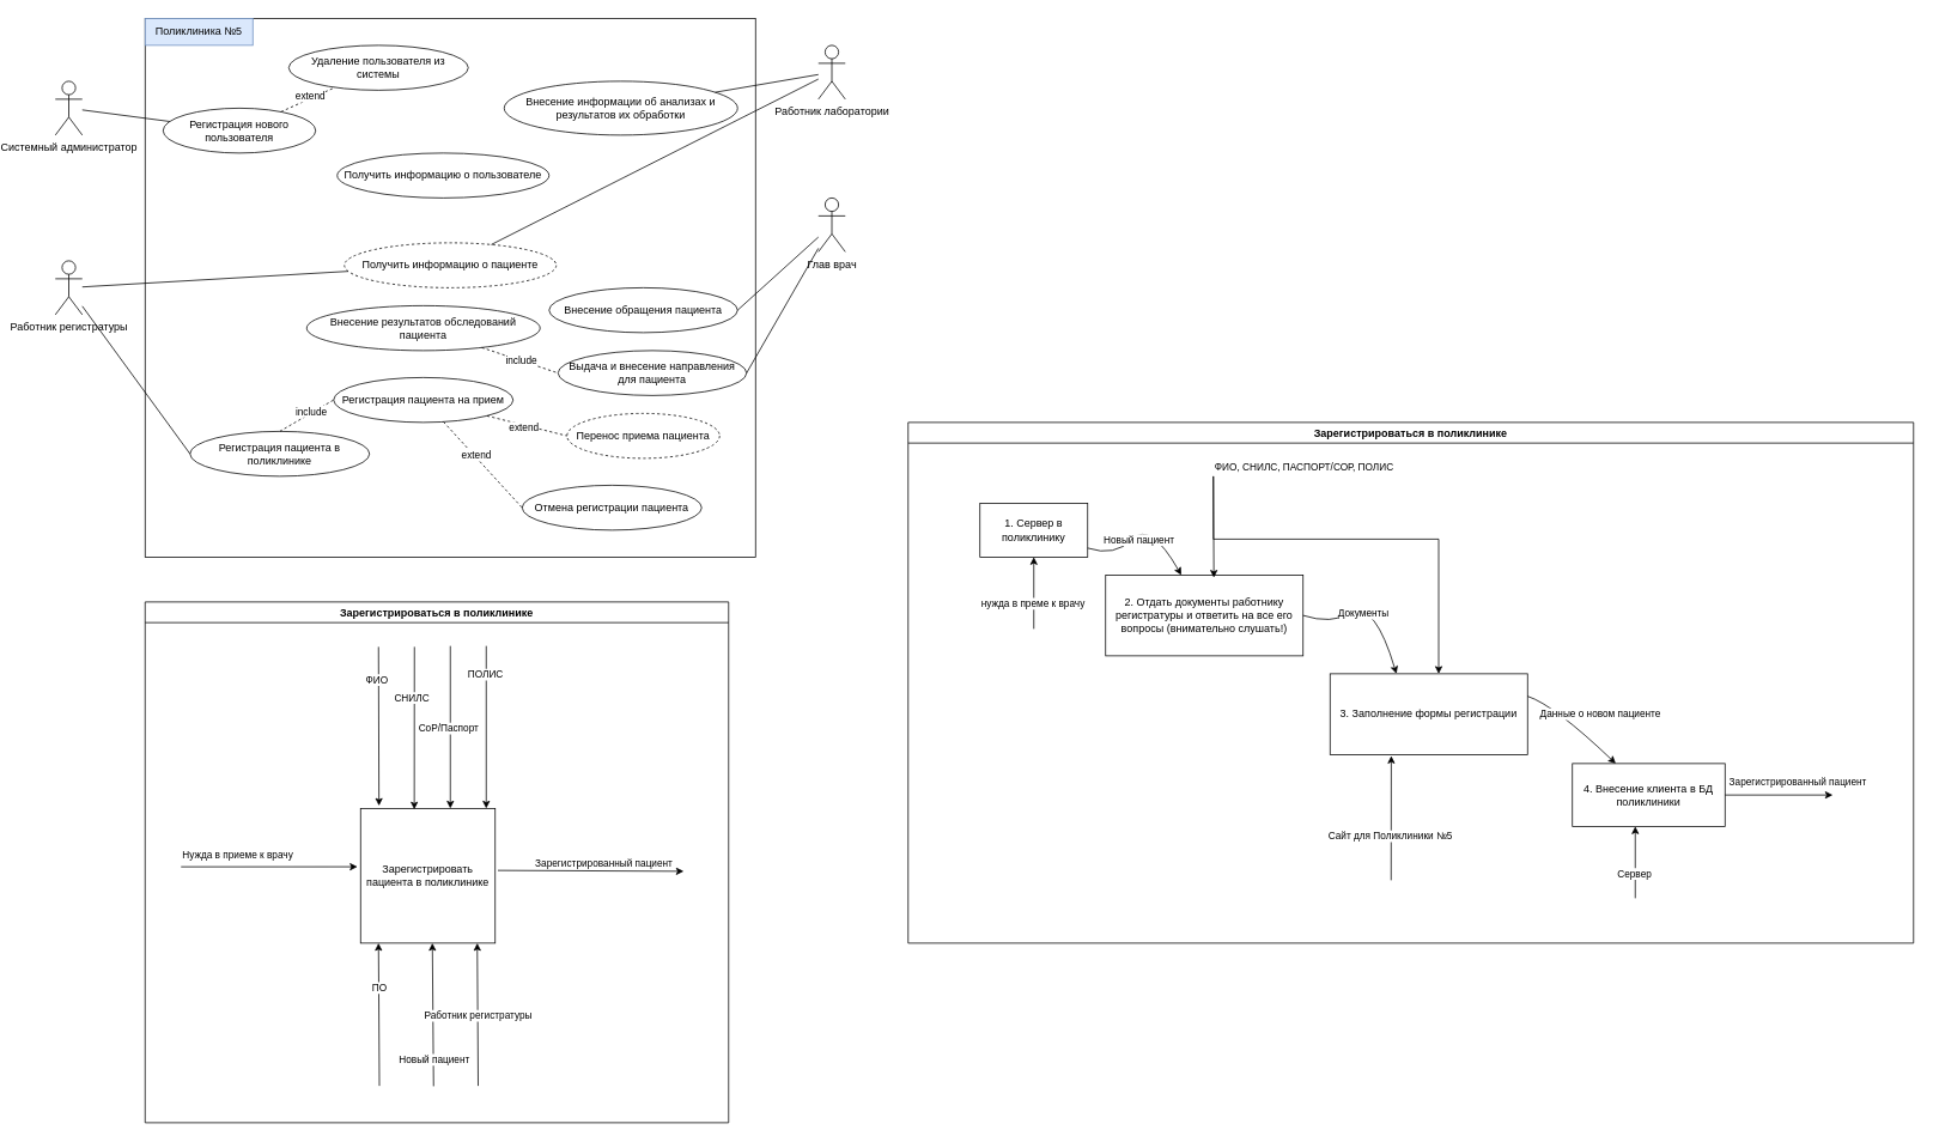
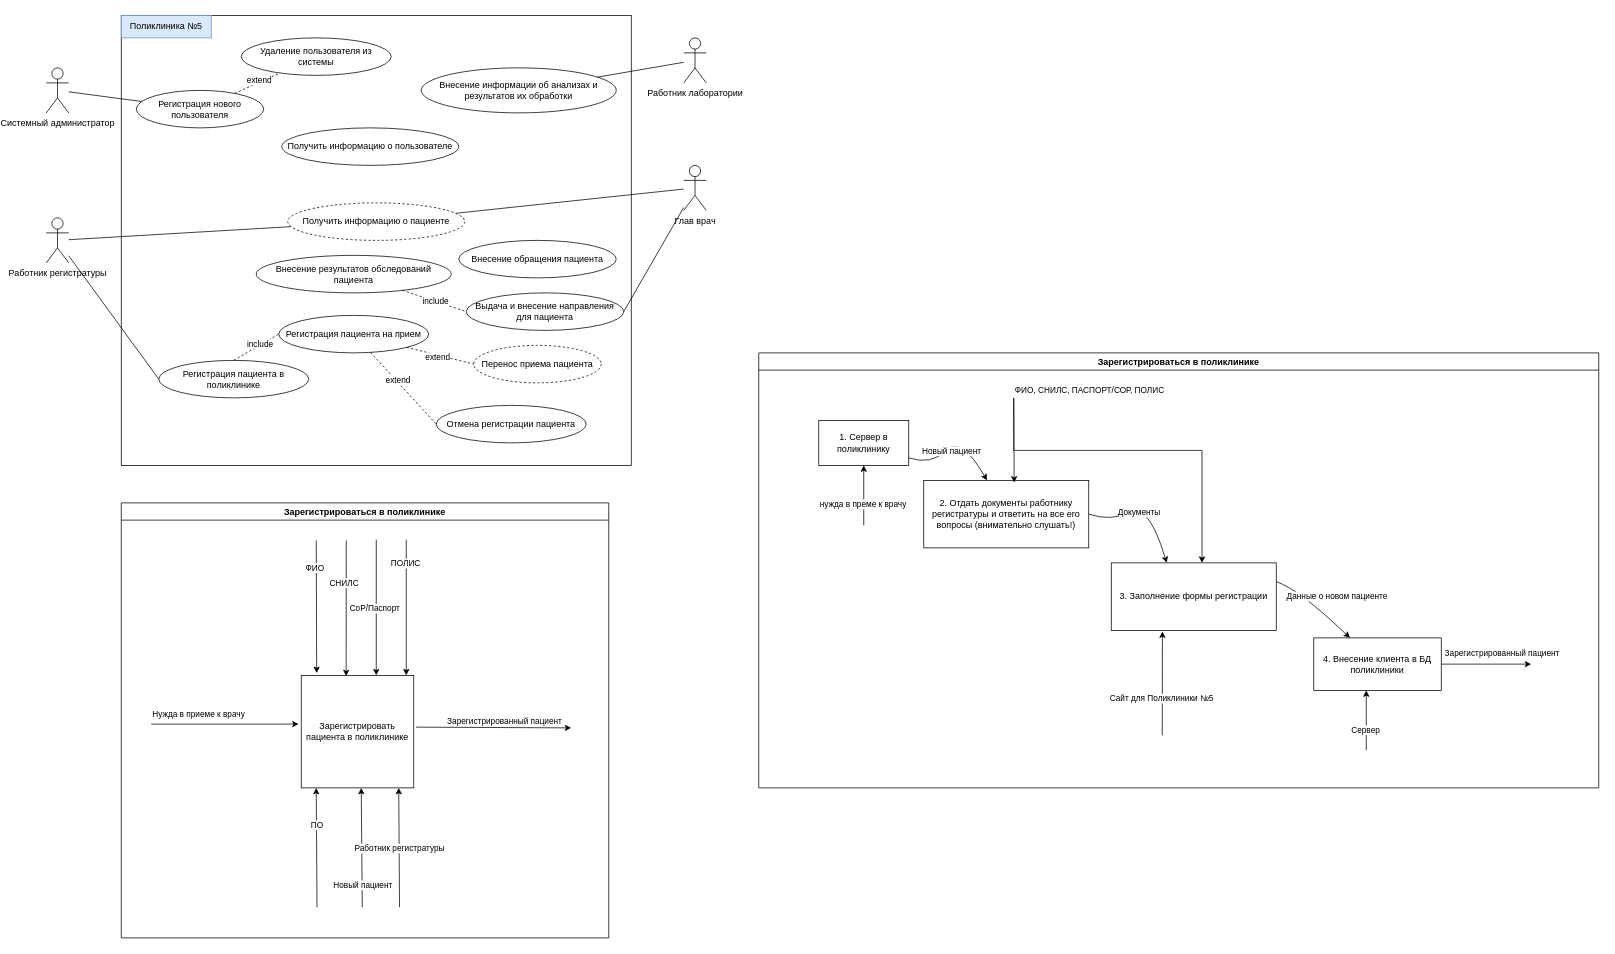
  <mxCell id="0" />
  <mxCell id="1" parent="0" />
  <mxCell id="2" value="" style="rounded=0;whiteSpace=wrap;html=1;" parent="1" vertex="1"><mxGeometry x="120" y="20" width="680" height="600" as="geometry" /></mxCell>
  <mxCell id="3" value="Поликлиника №5" style="text;html=1;align=center;verticalAlign=middle;whiteSpace=wrap;rounded=0;fillColor=#dae8fc;strokeColor=#6c8ebf;" parent="1" vertex="1"><mxGeometry x="120" y="20" width="120" height="30" as="geometry" /></mxCell>
  <mxCell id="4" value="Системный администратор" style="shape=umlActor;verticalLabelPosition=bottom;verticalAlign=top;html=1;outlineConnect=0;" parent="1" vertex="1"><mxGeometry x="20" y="90" width="30" height="60" as="geometry" /></mxCell>
  <mxCell id="5" value="Работник лаборатории" style="shape=umlActor;verticalLabelPosition=bottom;verticalAlign=top;html=1;outlineConnect=0;" parent="1" vertex="1"><mxGeometry x="870" y="50" width="30" height="60" as="geometry" /></mxCell>
  <mxCell id="6" value="Работник регистратуры" style="shape=umlActor;verticalLabelPosition=bottom;verticalAlign=top;html=1;outlineConnect=0;" parent="1" vertex="1"><mxGeometry x="20" y="290" width="30" height="60" as="geometry" /></mxCell>
  <mxCell id="7" value="Глав врач" style="shape=umlActor;verticalLabelPosition=bottom;verticalAlign=top;html=1;outlineConnect=0;" parent="1" vertex="1"><mxGeometry x="870" y="220" width="30" height="60" as="geometry" /></mxCell>
  <mxCell id="8" value="Регистрация нового пользователя" style="ellipse;whiteSpace=wrap;html=1;" parent="1" vertex="1"><mxGeometry x="140" y="120" width="170" height="50" as="geometry" /></mxCell>
  <mxCell id="9" value="Удаление пользователя из системы" style="ellipse;whiteSpace=wrap;html=1;" parent="1" vertex="1"><mxGeometry x="280" y="50" width="200" height="50" as="geometry" /></mxCell>
  <mxCell id="10" value="Перенос приема пациента" style="ellipse;whiteSpace=wrap;html=1;dashed=1;" parent="1" vertex="1"><mxGeometry x="590" y="460" width="170" height="50" as="geometry" /></mxCell>
  <mxCell id="11" value="Отмена регистрации пациента" style="ellipse;whiteSpace=wrap;html=1;" parent="1" vertex="1"><mxGeometry x="540" y="540" width="200" height="50" as="geometry" /></mxCell>
  <mxCell id="12" value="Регистрация пациента на прием" style="ellipse;whiteSpace=wrap;html=1;" parent="1" vertex="1"><mxGeometry x="330" y="420" width="200" height="50" as="geometry" /></mxCell>
  <mxCell id="13" value="Регистрация пациента в поликлинике" style="ellipse;whiteSpace=wrap;html=1;" parent="1" vertex="1"><mxGeometry x="170" y="480" width="200" height="50" as="geometry" /></mxCell>
  <mxCell id="14" value="Внесение обращения пациента" style="ellipse;whiteSpace=wrap;html=1;" parent="1" vertex="1"><mxGeometry x="570" y="320" width="210" height="50" as="geometry" /></mxCell>
  <mxCell id="15" value="Внесение результатов обследований пациента" style="ellipse;whiteSpace=wrap;html=1;" parent="1" vertex="1"><mxGeometry x="300" y="340" width="260" height="50" as="geometry" /></mxCell>
  <mxCell id="16" value="Выдача и внесение направления для пациента" style="ellipse;whiteSpace=wrap;html=1;" parent="1" vertex="1"><mxGeometry x="580" y="390" width="210" height="50" as="geometry" /></mxCell>
  <mxCell id="17" value="Внесение информации об анализах и результатов их обработки" style="ellipse;whiteSpace=wrap;html=1;" parent="1" vertex="1"><mxGeometry x="520" y="90" width="260" height="60" as="geometry" /></mxCell>
  <mxCell id="18" value="" style="endArrow=none;html=1;rounded=0;entryX=0;entryY=0.5;entryDx=0;entryDy=0;" parent="1" source="6" target="13" edge="1"><mxGeometry width="50" height="50" relative="1" as="geometry"><mxPoint x="430" y="590" as="sourcePoint" /><mxPoint x="480" y="540" as="targetPoint" /></mxGeometry></mxCell>
  <mxCell id="19" value="" style="endArrow=none;dashed=1;html=1;rounded=0;exitX=0.5;exitY=0;exitDx=0;exitDy=0;entryX=0;entryY=0.5;entryDx=0;entryDy=0;" parent="1" source="13" target="12" edge="1"><mxGeometry width="50" height="50" relative="1" as="geometry"><mxPoint x="430" y="590" as="sourcePoint" /><mxPoint x="480" y="540" as="targetPoint" /></mxGeometry></mxCell>
  <mxCell id="20" value="include" style="edgeLabel;html=1;align=center;verticalAlign=middle;resizable=0;points=[];" parent="19" vertex="1" connectable="0"><mxGeometry x="0.182" y="2" relative="1" as="geometry"><mxPoint as="offset" /></mxGeometry></mxCell>
  <mxCell id="21" value="" style="endArrow=none;dashed=1;html=1;rounded=0;entryX=0;entryY=0.5;entryDx=0;entryDy=0;" parent="1" source="12" target="11" edge="1"><mxGeometry width="50" height="50" relative="1" as="geometry"><mxPoint x="189" y="677" as="sourcePoint" /><mxPoint x="240" y="575" as="targetPoint" /></mxGeometry></mxCell>
  <mxCell id="22" value="extend" style="edgeLabel;html=1;align=center;verticalAlign=middle;resizable=0;points=[];" parent="21" vertex="1" connectable="0"><mxGeometry x="-0.22" y="2" relative="1" as="geometry"><mxPoint as="offset" /></mxGeometry></mxCell>
  <mxCell id="23" value="" style="endArrow=none;dashed=1;html=1;rounded=0;entryX=0;entryY=0.5;entryDx=0;entryDy=0;" parent="1" source="12" target="10" edge="1"><mxGeometry width="50" height="50" relative="1" as="geometry"><mxPoint x="199" y="687" as="sourcePoint" /><mxPoint x="250" y="585" as="targetPoint" /></mxGeometry></mxCell>
  <mxCell id="24" value="extend" style="edgeLabel;html=1;align=center;verticalAlign=middle;resizable=0;points=[];" parent="23" vertex="1" connectable="0"><mxGeometry x="-0.056" y="-2" relative="1" as="geometry"><mxPoint as="offset" /></mxGeometry></mxCell>
- <mxCell id="25" value="" style="endArrow=none;html=1;rounded=0;exitX=1;exitY=0.5;exitDx=0;exitDy=0;" parent="1" source="14" target="7" edge="1"><mxGeometry width="50" height="50" relative="1" as="geometry"><mxPoint x="740" y="518" as="sourcePoint" /><mxPoint x="850" y="540" as="targetPoint" /></mxGeometry></mxCell>
  <mxCell id="26" value="" style="endArrow=none;html=1;rounded=0;exitX=1;exitY=0.5;exitDx=0;exitDy=0;" parent="1" source="16" target="7" edge="1"><mxGeometry width="50" height="50" relative="1" as="geometry"><mxPoint x="770" y="455" as="sourcePoint" /><mxPoint x="890" y="468" as="targetPoint" /></mxGeometry></mxCell>
  <mxCell id="27" value="" style="endArrow=none;dashed=1;html=1;rounded=0;entryX=0;entryY=0.5;entryDx=0;entryDy=0;" parent="1" source="15" target="16" edge="1"><mxGeometry width="50" height="50" relative="1" as="geometry"><mxPoint x="480" y="503" as="sourcePoint" /><mxPoint x="551" y="470" as="targetPoint" /></mxGeometry></mxCell>
  <mxCell id="28" value="include" style="edgeLabel;html=1;align=center;verticalAlign=middle;resizable=0;points=[];" parent="27" vertex="1" connectable="0"><mxGeometry x="0.031" y="1" relative="1" as="geometry"><mxPoint as="offset" /></mxGeometry></mxCell>
  <mxCell id="29" value="Получить информацию о пациенте" style="ellipse;whiteSpace=wrap;html=1;dashed=1;" parent="1" vertex="1"><mxGeometry x="342" y="270" width="236" height="50" as="geometry" /></mxCell>
- <mxCell id="31" value="" style="endArrow=none;html=1;rounded=0;" parent="1" source="29" target="5" edge="1"><mxGeometry width="50" height="50" relative="1" as="geometry"><mxPoint x="529" y="327" as="sourcePoint" /><mxPoint x="880" y="455" as="targetPoint" /></mxGeometry></mxCell>
+ <mxCell id="30" value="" style="endArrow=none;html=1;rounded=0;" parent="1" source="29" target="7" edge="1"><mxGeometry width="50" height="50" relative="1" as="geometry"><mxPoint x="780" y="445" as="sourcePoint" /><mxPoint x="880" y="458" as="targetPoint" /></mxGeometry></mxCell>
  <mxCell id="32" value="" style="endArrow=none;html=1;rounded=0;" parent="1" source="17" target="5" edge="1"><mxGeometry width="50" height="50" relative="1" as="geometry"><mxPoint x="539" y="337" as="sourcePoint" /><mxPoint x="890" y="465" as="targetPoint" /></mxGeometry></mxCell>
  <mxCell id="33" value="" style="endArrow=none;html=1;rounded=0;" parent="1" source="6" target="29" edge="1"><mxGeometry width="50" height="50" relative="1" as="geometry"><mxPoint x="50" y="673" as="sourcePoint" /><mxPoint x="160" y="695" as="targetPoint" /></mxGeometry></mxCell>
  <mxCell id="34" value="Получить информацию о пользователе" style="ellipse;whiteSpace=wrap;html=1;" parent="1" vertex="1"><mxGeometry x="334" y="170" width="236" height="50" as="geometry" /></mxCell>
  <mxCell id="35" value="" style="endArrow=none;html=1;rounded=0;" parent="1" source="8" target="4" edge="1"><mxGeometry width="50" height="50" relative="1" as="geometry"><mxPoint x="480" y="310" as="sourcePoint" /><mxPoint x="530" y="260" as="targetPoint" /></mxGeometry></mxCell>
  <mxCell id="36" value="" style="endArrow=none;dashed=1;html=1;rounded=0;" parent="1" source="8" target="9" edge="1"><mxGeometry width="50" height="50" relative="1" as="geometry"><mxPoint x="288" y="175" as="sourcePoint" /><mxPoint x="339" y="193" as="targetPoint" /></mxGeometry></mxCell>
  <mxCell id="37" value="extend" style="edgeLabel;html=1;align=center;verticalAlign=middle;resizable=0;points=[];" parent="36" vertex="1" connectable="0"><mxGeometry x="0.121" y="3" relative="1" as="geometry"><mxPoint as="offset" /></mxGeometry></mxCell>
  <mxCell id="38" style="edgeStyle=orthogonalEdgeStyle;rounded=0;orthogonalLoop=1;jettySize=auto;html=1;exitX=0.5;exitY=1;exitDx=0;exitDy=0;" edge="1" parent="1" source="2" target="2"><mxGeometry relative="1" as="geometry" /></mxCell>
  <mxCell id="39" value="Зарегистрировать пациента в поликлинике" style="whiteSpace=wrap;html=1;aspect=fixed;" vertex="1" parent="1"><mxGeometry x="360" y="900" width="150" height="150" as="geometry" /></mxCell>
  <mxCell id="40" value="" style="endArrow=classic;html=1;rounded=0;entryX=0.137;entryY=-0.02;entryDx=0;entryDy=0;entryPerimeter=0;" edge="1" parent="1" target="39"><mxGeometry width="50" height="50" relative="1" as="geometry"><mxPoint x="380" y="720" as="sourcePoint" /><mxPoint x="438.5" y="771" as="targetPoint" /></mxGeometry></mxCell>
  <mxCell id="41" value="ФИО" style="edgeLabel;html=1;align=center;verticalAlign=middle;resizable=0;points=[];" vertex="1" connectable="0" parent="40"><mxGeometry x="-0.598" y="-3" relative="1" as="geometry"><mxPoint as="offset" /></mxGeometry></mxCell>
  <mxCell id="42" value="" style="endArrow=classic;html=1;rounded=0;" edge="1" parent="1"><mxGeometry width="50" height="50" relative="1" as="geometry"><mxPoint x="513" y="969" as="sourcePoint" /><mxPoint x="720" y="970" as="targetPoint" /></mxGeometry></mxCell>
  <mxCell id="43" value="Зарегистрированный пациент" style="edgeLabel;html=1;align=center;verticalAlign=middle;resizable=0;points=[];" vertex="1" connectable="0" parent="42"><mxGeometry x="-0.487" y="1" relative="1" as="geometry"><mxPoint x="64" y="-8" as="offset" /></mxGeometry></mxCell>
  <mxCell id="44" value="" style="endArrow=classic;html=1;rounded=0;entryX=0.399;entryY=0.007;entryDx=0;entryDy=0;entryPerimeter=0;" edge="1" parent="1" target="39"><mxGeometry width="50" height="50" relative="1" as="geometry"><mxPoint x="420" y="720" as="sourcePoint" /><mxPoint x="435.5" y="857" as="targetPoint" /></mxGeometry></mxCell>
  <mxCell id="45" value="СНИЛС" style="edgeLabel;html=1;align=center;verticalAlign=middle;resizable=0;points=[];" vertex="1" connectable="0" parent="44"><mxGeometry x="-0.598" y="-3" relative="1" as="geometry"><mxPoint y="21" as="offset" /></mxGeometry></mxCell>
  <mxCell id="46" value="" style="endArrow=classic;html=1;rounded=0;entryX=0.399;entryY=0.007;entryDx=0;entryDy=0;entryPerimeter=0;" edge="1" parent="1"><mxGeometry width="50" height="50" relative="1" as="geometry"><mxPoint x="460" y="719" as="sourcePoint" /><mxPoint x="460" y="900" as="targetPoint" /></mxGeometry></mxCell>
  <mxCell id="47" value="СоР/Паспорт" style="edgeLabel;html=1;align=center;verticalAlign=middle;resizable=0;points=[];" vertex="1" connectable="0" parent="46"><mxGeometry x="-0.598" y="-3" relative="1" as="geometry"><mxPoint y="55" as="offset" /></mxGeometry></mxCell>
  <mxCell id="48" value="" style="endArrow=classic;html=1;rounded=0;entryX=0.399;entryY=0.007;entryDx=0;entryDy=0;entryPerimeter=0;" edge="1" parent="1"><mxGeometry width="50" height="50" relative="1" as="geometry"><mxPoint x="500" y="719" as="sourcePoint" /><mxPoint x="500" y="900" as="targetPoint" /></mxGeometry></mxCell>
  <mxCell id="49" value="ПОЛИС" style="edgeLabel;html=1;align=center;verticalAlign=middle;resizable=0;points=[];" vertex="1" connectable="0" parent="48"><mxGeometry x="-0.598" y="-3" relative="1" as="geometry"><mxPoint x="1" y="-5" as="offset" /></mxGeometry></mxCell>
  <mxCell id="50" value="" style="endArrow=classic;html=1;rounded=0;entryX=-0.023;entryY=0.433;entryDx=0;entryDy=0;entryPerimeter=0;" edge="1" parent="1" target="39"><mxGeometry width="50" height="50" relative="1" as="geometry"><mxPoint x="160" y="965" as="sourcePoint" /><mxPoint x="231" y="1057" as="targetPoint" /></mxGeometry></mxCell>
  <mxCell id="51" value="Нужда в приеме к врачу" style="edgeLabel;html=1;align=center;verticalAlign=middle;resizable=0;points=[];" vertex="1" connectable="0" parent="50"><mxGeometry x="-0.598" y="-3" relative="1" as="geometry"><mxPoint x="22" y="-16" as="offset" /></mxGeometry></mxCell>
  <mxCell id="52" value="Зарегистрироваться в поликлинике" style="swimlane;whiteSpace=wrap;html=1;" vertex="1" parent="1"><mxGeometry x="120" y="670" width="650" height="580" as="geometry" /></mxCell>
  <mxCell id="53" value="" style="endArrow=classic;html=1;rounded=0;entryX=0.191;entryY=1.004;entryDx=0;entryDy=0;entryPerimeter=0;" edge="1" parent="52"><mxGeometry width="50" height="50" relative="1" as="geometry"><mxPoint x="261" y="539" as="sourcePoint" /><mxPoint x="260" y="380" as="targetPoint" /></mxGeometry></mxCell>
  <mxCell id="54" value="ПО" style="edgeLabel;html=1;align=center;verticalAlign=middle;resizable=0;points=[];" vertex="1" connectable="0" parent="53"><mxGeometry x="0.028" y="3" relative="1" as="geometry"><mxPoint x="3" y="-28" as="offset" /></mxGeometry></mxCell>
  <mxCell id="55" value="" style="endArrow=classic;html=1;rounded=0;entryX=0.191;entryY=1.004;entryDx=0;entryDy=0;entryPerimeter=0;" edge="1" parent="52"><mxGeometry width="50" height="50" relative="1" as="geometry"><mxPoint x="321.35" y="539.4" as="sourcePoint" /><mxPoint x="320.0" y="380.0" as="targetPoint" /></mxGeometry></mxCell>
  <mxCell id="56" value="Новый пациент" style="edgeLabel;html=1;align=center;verticalAlign=middle;resizable=0;points=[];" vertex="1" connectable="0" parent="55"><mxGeometry x="0.028" y="3" relative="1" as="geometry"><mxPoint x="4" y="52" as="offset" /></mxGeometry></mxCell>
  <mxCell id="57" value="" style="endArrow=classic;html=1;rounded=0;entryX=0.191;entryY=1.004;entryDx=0;entryDy=0;entryPerimeter=0;" edge="1" parent="52"><mxGeometry width="50" height="50" relative="1" as="geometry"><mxPoint x="371" y="539" as="sourcePoint" /><mxPoint x="370" y="380" as="targetPoint" /></mxGeometry></mxCell>
  <mxCell id="58" value="Работник регистратуры" style="edgeLabel;html=1;align=center;verticalAlign=middle;resizable=0;points=[];" vertex="1" connectable="0" parent="57"><mxGeometry x="0.028" y="3" relative="1" as="geometry"><mxPoint x="3" y="3" as="offset" /></mxGeometry></mxCell>
  <mxCell id="59" value="Зарегистрироваться в поликлинике" style="swimlane;whiteSpace=wrap;html=1;" vertex="1" parent="1"><mxGeometry x="970" y="470" width="1120" height="580" as="geometry" /></mxCell>
  <mxCell id="60" value="1. Сервер в поликлинику" style="rounded=0;whiteSpace=wrap;html=1;" vertex="1" parent="59"><mxGeometry x="80" y="90" width="120" height="60" as="geometry" /></mxCell>
  <mxCell id="61" value="2. Отдать документы работнику регистратуры и ответить на все его вопросы (внимательно слушать!)" style="rounded=0;whiteSpace=wrap;html=1;" vertex="1" parent="59"><mxGeometry x="220" y="170" width="220" height="90" as="geometry" /></mxCell>
  <mxCell id="62" value="" style="curved=1;endArrow=classic;html=1;rounded=0;" edge="1" parent="59" source="60" target="61"><mxGeometry width="50" height="50" relative="1" as="geometry"><mxPoint x="350" y="340" as="sourcePoint" /><mxPoint x="400" y="290" as="targetPoint" /><Array as="points"><mxPoint x="230" y="150" /><mxPoint x="270" y="110" /></Array></mxGeometry></mxCell>
  <mxCell id="63" value="ФИО, СНИЛС, ПАСПОРТ/СОР, ПОЛИС" style="edgeLabel;html=1;align=center;verticalAlign=middle;resizable=0;points=[];" vertex="1" connectable="0" parent="62"><mxGeometry x="-0.276" y="2" relative="1" as="geometry"><mxPoint x="194" y="-81" as="offset" /></mxGeometry></mxCell>
  <mxCell id="64" value="Новый пациент" style="edgeLabel;html=1;align=center;verticalAlign=middle;resizable=0;points=[];" vertex="1" connectable="0" parent="62"><mxGeometry x="-0.18" y="-5" relative="1" as="geometry"><mxPoint as="offset" /></mxGeometry></mxCell>
  <mxCell id="65" value="" style="endArrow=classic;html=1;rounded=0;entryX=0.548;entryY=0.032;entryDx=0;entryDy=0;entryPerimeter=0;" edge="1" parent="59" target="61"><mxGeometry width="50" height="50" relative="1" as="geometry"><mxPoint x="340" y="60" as="sourcePoint" /><mxPoint x="440" y="110" as="targetPoint" /></mxGeometry></mxCell>
  <mxCell id="66" value="3. Заполнение формы регистрации" style="rounded=0;whiteSpace=wrap;html=1;" vertex="1" parent="59"><mxGeometry x="470" y="280" width="220" height="90" as="geometry" /></mxCell>
  <mxCell id="67" value="4. Внесение клиента в БД поликлиники" style="rounded=0;whiteSpace=wrap;html=1;" vertex="1" parent="59"><mxGeometry x="740" y="380" width="170" height="70" as="geometry" /></mxCell>
  <mxCell id="68" value="" style="curved=1;endArrow=classic;html=1;rounded=0;entryX=0.336;entryY=0;entryDx=0;entryDy=0;entryPerimeter=0;" edge="1" parent="59" target="66"><mxGeometry width="50" height="50" relative="1" as="geometry"><mxPoint x="440" y="215" as="sourcePoint" /><mxPoint x="544" y="245" as="targetPoint" /><Array as="points"><mxPoint x="470" y="225" /><mxPoint x="520" y="200" /></Array></mxGeometry></mxCell>
  <mxCell id="69" value="Документы" style="edgeLabel;html=1;align=center;verticalAlign=middle;resizable=0;points=[];" vertex="1" connectable="0" parent="68"><mxGeometry x="-0.18" y="-5" relative="1" as="geometry"><mxPoint as="offset" /></mxGeometry></mxCell>
  <mxCell id="70" value="" style="curved=1;endArrow=classic;html=1;rounded=0;" edge="1" parent="59" target="67"><mxGeometry width="50" height="50" relative="1" as="geometry"><mxPoint x="690" y="305" as="sourcePoint" /><mxPoint x="794" y="370" as="targetPoint" /><Array as="points"><mxPoint x="720" y="315" /></Array></mxGeometry></mxCell>
  <mxCell id="71" value="Данные о новом пациенте" style="edgeLabel;html=1;align=center;verticalAlign=middle;resizable=0;points=[];" vertex="1" connectable="0" parent="70"><mxGeometry x="-0.18" y="-5" relative="1" as="geometry"><mxPoint x="39" y="-8" as="offset" /></mxGeometry></mxCell>
  <mxCell id="72" value="" style="endArrow=classic;html=1;rounded=0;entryX=0.548;entryY=0.032;entryDx=0;entryDy=0;entryPerimeter=0;" edge="1" parent="59"><mxGeometry width="50" height="50" relative="1" as="geometry"><mxPoint x="340" y="60" as="sourcePoint" /><mxPoint x="591" y="280" as="targetPoint" /><Array as="points"><mxPoint x="340" y="130" /><mxPoint x="591" y="130" /></Array></mxGeometry></mxCell>
  <mxCell id="73" value="" style="endArrow=classic;html=1;rounded=0;entryX=0.31;entryY=1.016;entryDx=0;entryDy=0;entryPerimeter=0;" edge="1" parent="59" target="66"><mxGeometry width="50" height="50" relative="1" as="geometry"><mxPoint x="538" y="510" as="sourcePoint" /><mxPoint x="520" y="460" as="targetPoint" /></mxGeometry></mxCell>
  <mxCell id="74" value="Сайт для Поликлиники №5" style="edgeLabel;html=1;align=center;verticalAlign=middle;resizable=0;points=[];" vertex="1" connectable="0" parent="73"><mxGeometry x="-0.278" y="2" relative="1" as="geometry"><mxPoint y="1" as="offset" /></mxGeometry></mxCell>
  <mxCell id="75" value="" style="endArrow=classic;html=1;rounded=0;entryX=0.31;entryY=1.016;entryDx=0;entryDy=0;entryPerimeter=0;" edge="1" parent="59"><mxGeometry width="50" height="50" relative="1" as="geometry"><mxPoint x="810" y="530" as="sourcePoint" /><mxPoint x="810" y="450" as="targetPoint" /></mxGeometry></mxCell>
  <mxCell id="76" value="Сервер" style="edgeLabel;html=1;align=center;verticalAlign=middle;resizable=0;points=[];" vertex="1" connectable="0" parent="75"><mxGeometry x="-0.278" y="2" relative="1" as="geometry"><mxPoint y="1" as="offset" /></mxGeometry></mxCell>
  <mxCell id="77" value="" style="endArrow=classic;html=1;rounded=0;" edge="1" parent="1" target="60"><mxGeometry width="50" height="50" relative="1" as="geometry"><mxPoint x="1110" y="700" as="sourcePoint" /><mxPoint x="1370" y="770" as="targetPoint" /></mxGeometry></mxCell>
  <mxCell id="78" value="нужда в преме к врачу" style="edgeLabel;html=1;align=center;verticalAlign=middle;resizable=0;points=[];" vertex="1" connectable="0" parent="77"><mxGeometry x="-0.282" y="2" relative="1" as="geometry"><mxPoint as="offset" /></mxGeometry></mxCell>
  <mxCell id="79" value="" style="endArrow=classic;html=1;rounded=0;" edge="1" parent="1" source="67"><mxGeometry width="50" height="50" relative="1" as="geometry"><mxPoint x="1850" y="1020" as="sourcePoint" /><mxPoint x="2000" y="885" as="targetPoint" /></mxGeometry></mxCell>
  <mxCell id="80" value="Зарегистрированный пациент" style="edgeLabel;html=1;align=center;verticalAlign=middle;resizable=0;points=[];" vertex="1" connectable="0" parent="79"><mxGeometry x="0.224" y="-2" relative="1" as="geometry"><mxPoint x="7" y="-17" as="offset" /></mxGeometry></mxCell>
